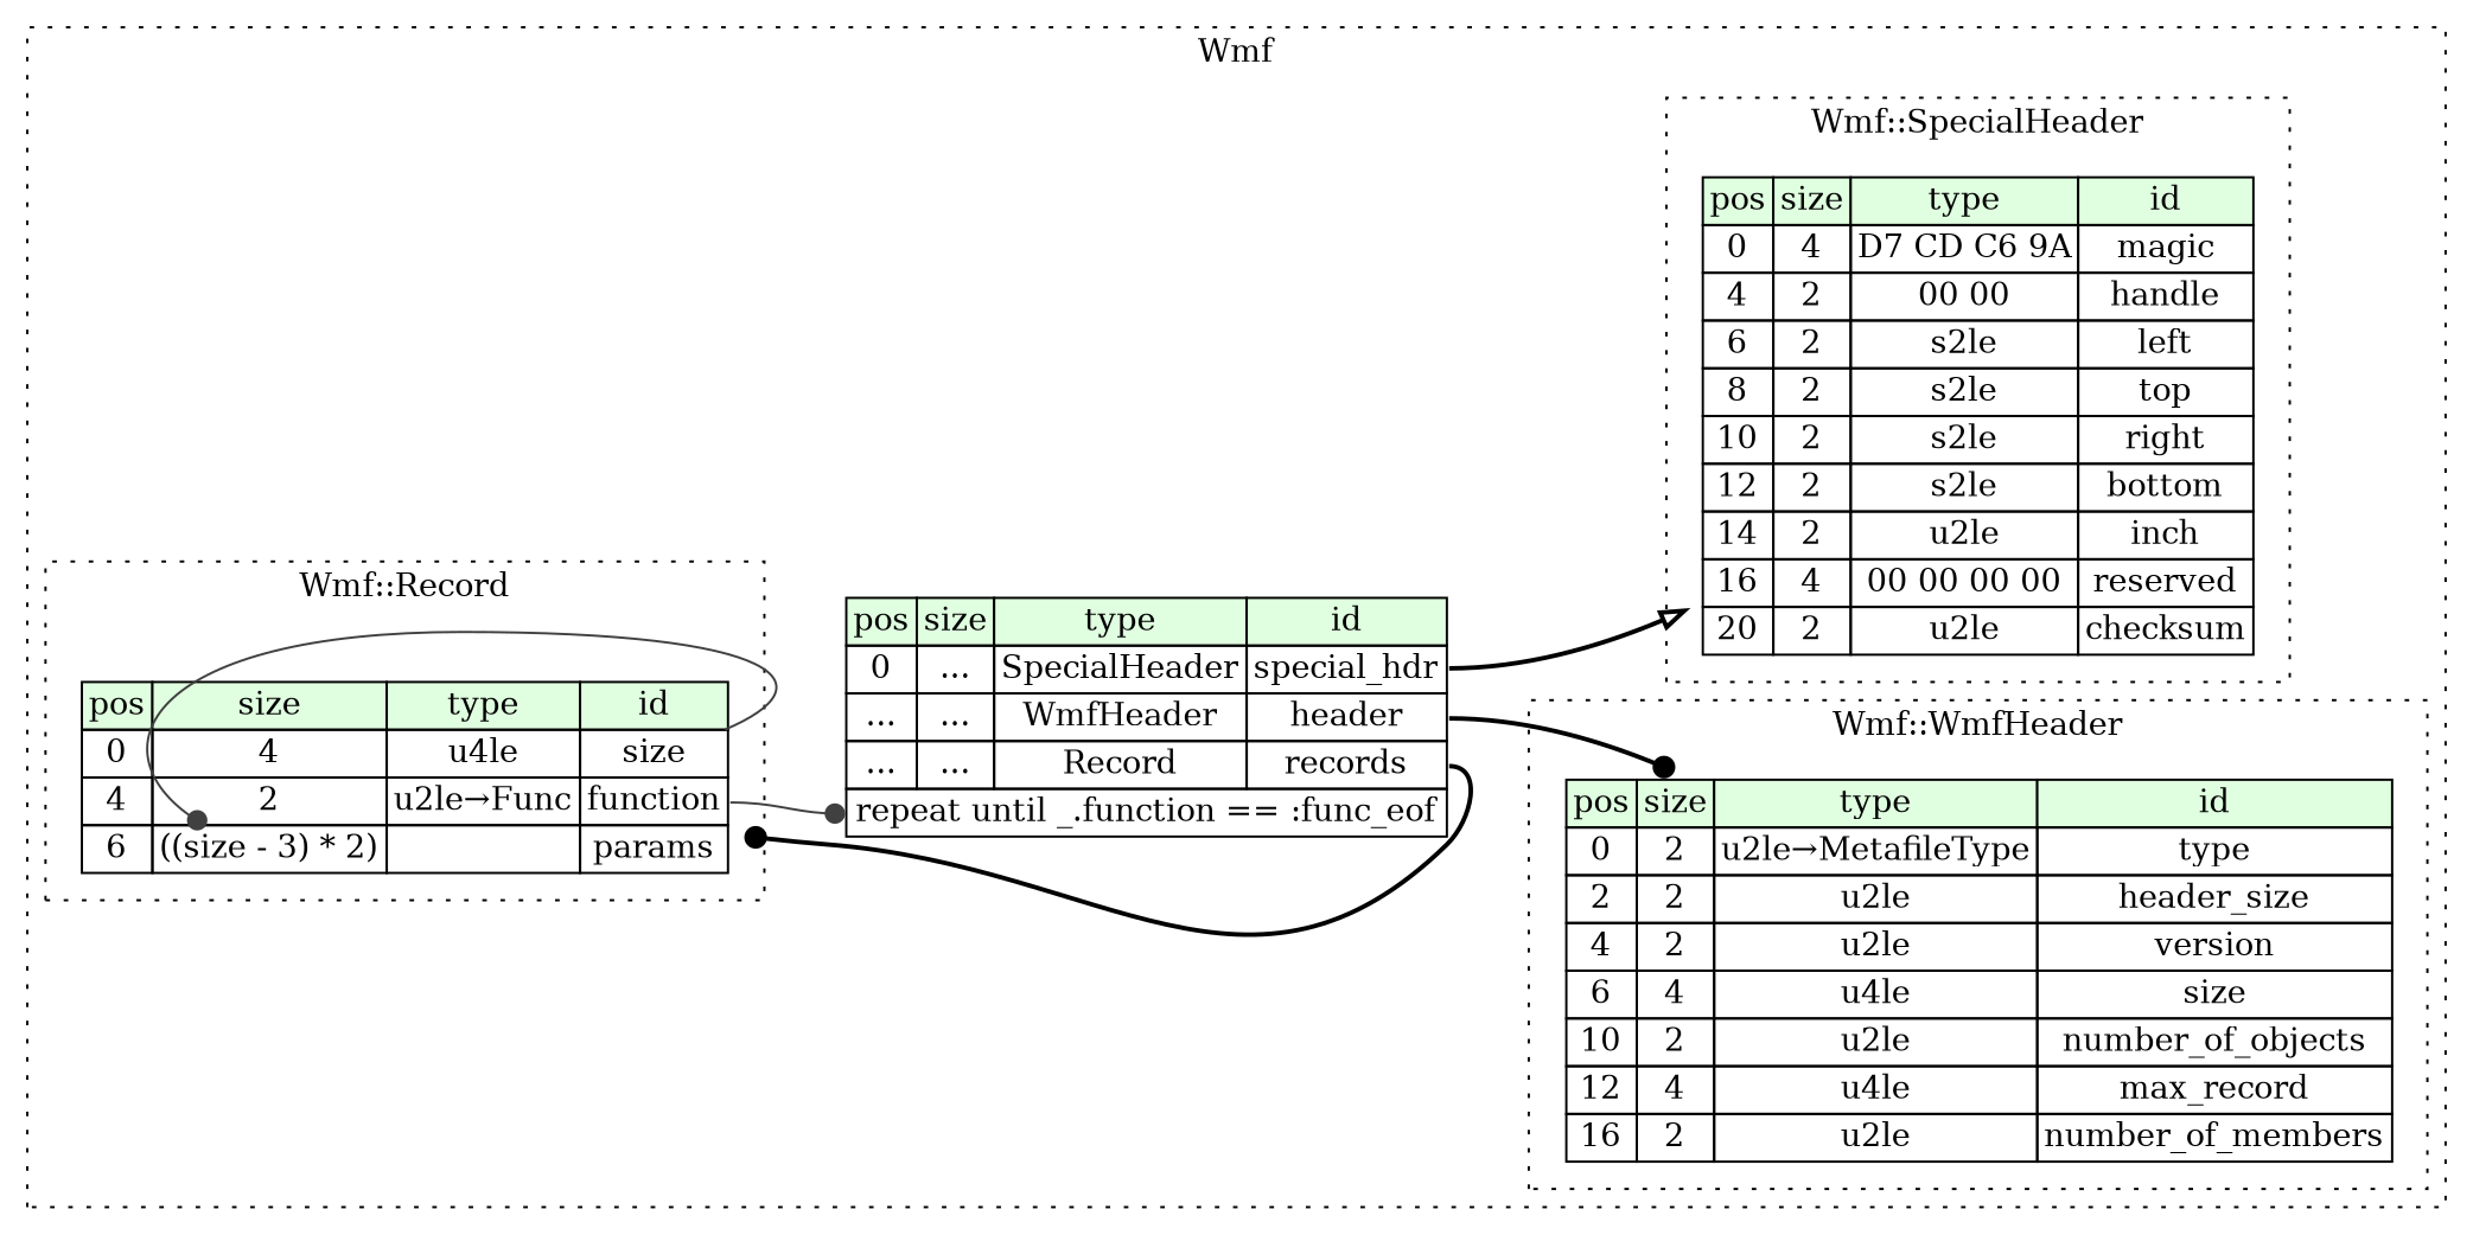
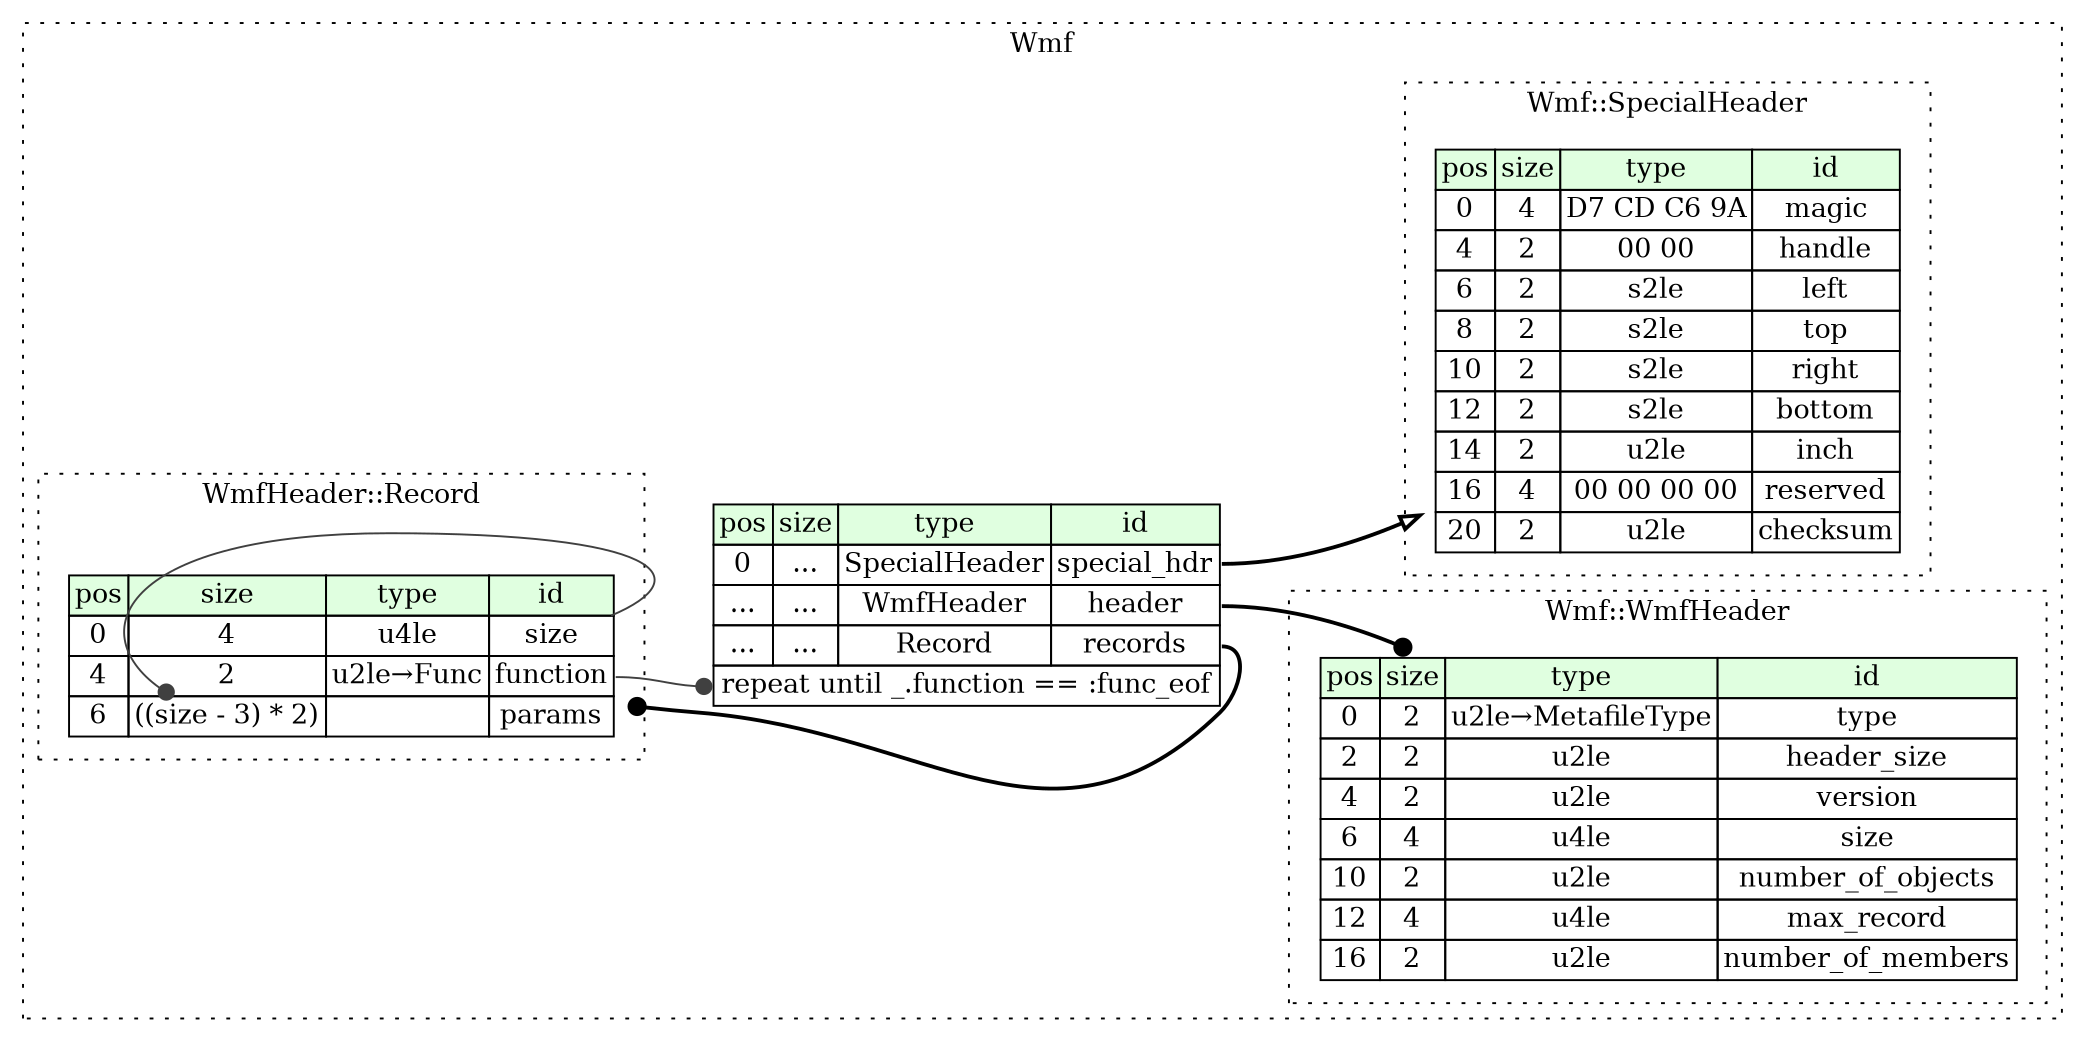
  digraph {
    rankdir=LR
    node [shape=plaintext]
    edge [arrowhead=dot style=bold]
    n1 [label=<<TABLE BORDER="0" CELLBORDER="1" CELLSPACING="0"> 				<TR><TD BGCOLOR="#E0FFE0">pos</TD><TD BGCOLOR="#E0FFE0">size</TD><TD BGCOLOR="#E0FFE0">type</TD><TD BGCOLOR="#E0FFE0">id</TD></TR> 				<TR><TD PORT="magic_pos">0</TD><TD PORT="magic_size">4</TD><TD>D7 CD C6 9A</TD><TD PORT="magic_type">magic</TD></TR> 				<TR><TD PORT="handle_pos">4</TD><TD PORT="handle_size">2</TD><TD>00 00</TD><TD PORT="handle_type">handle</TD></TR> 				<TR><TD PORT="left_pos">6</TD><TD PORT="left_size">2</TD><TD>s2le</TD><TD PORT="left_type">left</TD></TR> 				<TR><TD PORT="top_pos">8</TD><TD PORT="top_size">2</TD><TD>s2le</TD><TD PORT="top_type">top</TD></TR> 				<TR><TD PORT="right_pos">10</TD><TD PORT="right_size">2</TD><TD>s2le</TD><TD PORT="right_type">right</TD></TR> 				<TR><TD PORT="bottom_pos">12</TD><TD PORT="bottom_size">2</TD><TD>s2le</TD><TD PORT="bottom_type">bottom</TD></TR> 				<TR><TD PORT="inch_pos">14</TD><TD PORT="inch_size">2</TD><TD>u2le</TD><TD PORT="inch_type">inch</TD></TR> 				<TR><TD PORT="reserved_pos">16</TD><TD PORT="reserved_size">4</TD><TD>00 00 00 00</TD><TD PORT="reserved_type">reserved</TD></TR> 				<TR><TD PORT="checksum_pos">20</TD><TD PORT="checksum_size">2</TD><TD>u2le</TD><TD PORT="checksum_type">checksum</TD></TR> 			</TABLE>>]
    n2 [label=<<TABLE BORDER="0" CELLBORDER="1" CELLSPACING="0"> 				<TR><TD BGCOLOR="#E0FFE0">pos</TD><TD BGCOLOR="#E0FFE0">size</TD><TD BGCOLOR="#E0FFE0">type</TD><TD BGCOLOR="#E0FFE0">id</TD></TR> 				<TR><TD PORT="type_pos">0</TD><TD PORT="type_size">2</TD><TD>u2le→MetafileType</TD><TD PORT="type_type">type</TD></TR> 				<TR><TD PORT="header_size_pos">2</TD><TD PORT="header_size_size">2</TD><TD>u2le</TD><TD PORT="header_size_type">header_size</TD></TR> 				<TR><TD PORT="version_pos">4</TD><TD PORT="version_size">2</TD><TD>u2le</TD><TD PORT="version_type">version</TD></TR> 				<TR><TD PORT="size_pos">6</TD><TD PORT="size_size">4</TD><TD>u4le</TD><TD PORT="size_type">size</TD></TR> 				<TR><TD PORT="number_of_objects_pos">10</TD><TD PORT="number_of_objects_size">2</TD><TD>u2le</TD><TD PORT="number_of_objects_type">number_of_objects</TD></TR> 				<TR><TD PORT="max_record_pos">12</TD><TD PORT="max_record_size">4</TD><TD>u4le</TD><TD PORT="max_record_type">max_record</TD></TR> 				<TR><TD PORT="number_of_members_pos">16</TD><TD PORT="number_of_members_size">2</TD><TD>u2le</TD><TD PORT="number_of_members_type">number_of_members</TD></TR> 			</TABLE>>]
    n3 [label=<<TABLE BORDER="0" CELLBORDER="1" CELLSPACING="0"> 				<TR><TD BGCOLOR="#E0FFE0">pos</TD><TD BGCOLOR="#E0FFE0">size</TD><TD BGCOLOR="#E0FFE0">type</TD><TD BGCOLOR="#E0FFE0">id</TD></TR> 				<TR><TD PORT="size_pos">0</TD><TD PORT="size_size">4</TD><TD>u4le</TD><TD PORT="size_type">size</TD></TR> 				<TR><TD PORT="function_pos">4</TD><TD PORT="function_size">2</TD><TD>u2le→Func</TD><TD PORT="function_type">function</TD></TR> 				<TR><TD PORT="params_pos">6</TD><TD PORT="params_size">((size - 3) * 2)</TD><TD></TD><TD PORT="params_type">params</TD></TR> 			</TABLE>>]
    n4 [label=<<TABLE BORDER="0" CELLBORDER="1" CELLSPACING="0"> 			<TR><TD BGCOLOR="#E0FFE0">pos</TD><TD BGCOLOR="#E0FFE0">size</TD><TD BGCOLOR="#E0FFE0">type</TD><TD BGCOLOR="#E0FFE0">id</TD></TR> 			<TR><TD PORT="special_hdr_pos">0</TD><TD PORT="special_hdr_size">...</TD><TD>SpecialHeader</TD><TD PORT="special_hdr_type">special_hdr</TD></TR> 			<TR><TD PORT="header_pos">...</TD><TD PORT="header_size">...</TD><TD>WmfHeader</TD><TD PORT="header_type">header</TD></TR> 			<TR><TD PORT="records_pos">...</TD><TD PORT="records_size">...</TD><TD>Record</TD><TD PORT="records_type">records</TD></TR> 			<TR><TD COLSPAN="4" PORT="records__repeat">repeat until _.function == :func_eof</TD></TR> 		</TABLE>>]
    subgraph cluster_1 {
      label=Wmf
      style=dotted
      n4
      subgraph cluster_2 {
        label="Wmf::SpecialHeader"
        style=dotted
        n1
      }
      subgraph cluster_3 {
        label="Wmf::WmfHeader"
        style=dotted
        n2
      }
      subgraph cluster_4 {
-       label="Wmf::Record"
+       label="WmfHeader::Record"
        style=dotted
        n3
      }
    }
    n3 -> n3 [color="#404040" headport=params_size tailport=size_type style=""]
    n3 -> n4 [color="#404040" headport=records__repeat tailport=function_type style=""]
    n4 -> n1 [tailport=special_hdr_type arrowhead=onormal]
    n4 -> n2 [tailport=header_type]
    n4 -> n3 [tailport=records_type]
  }
